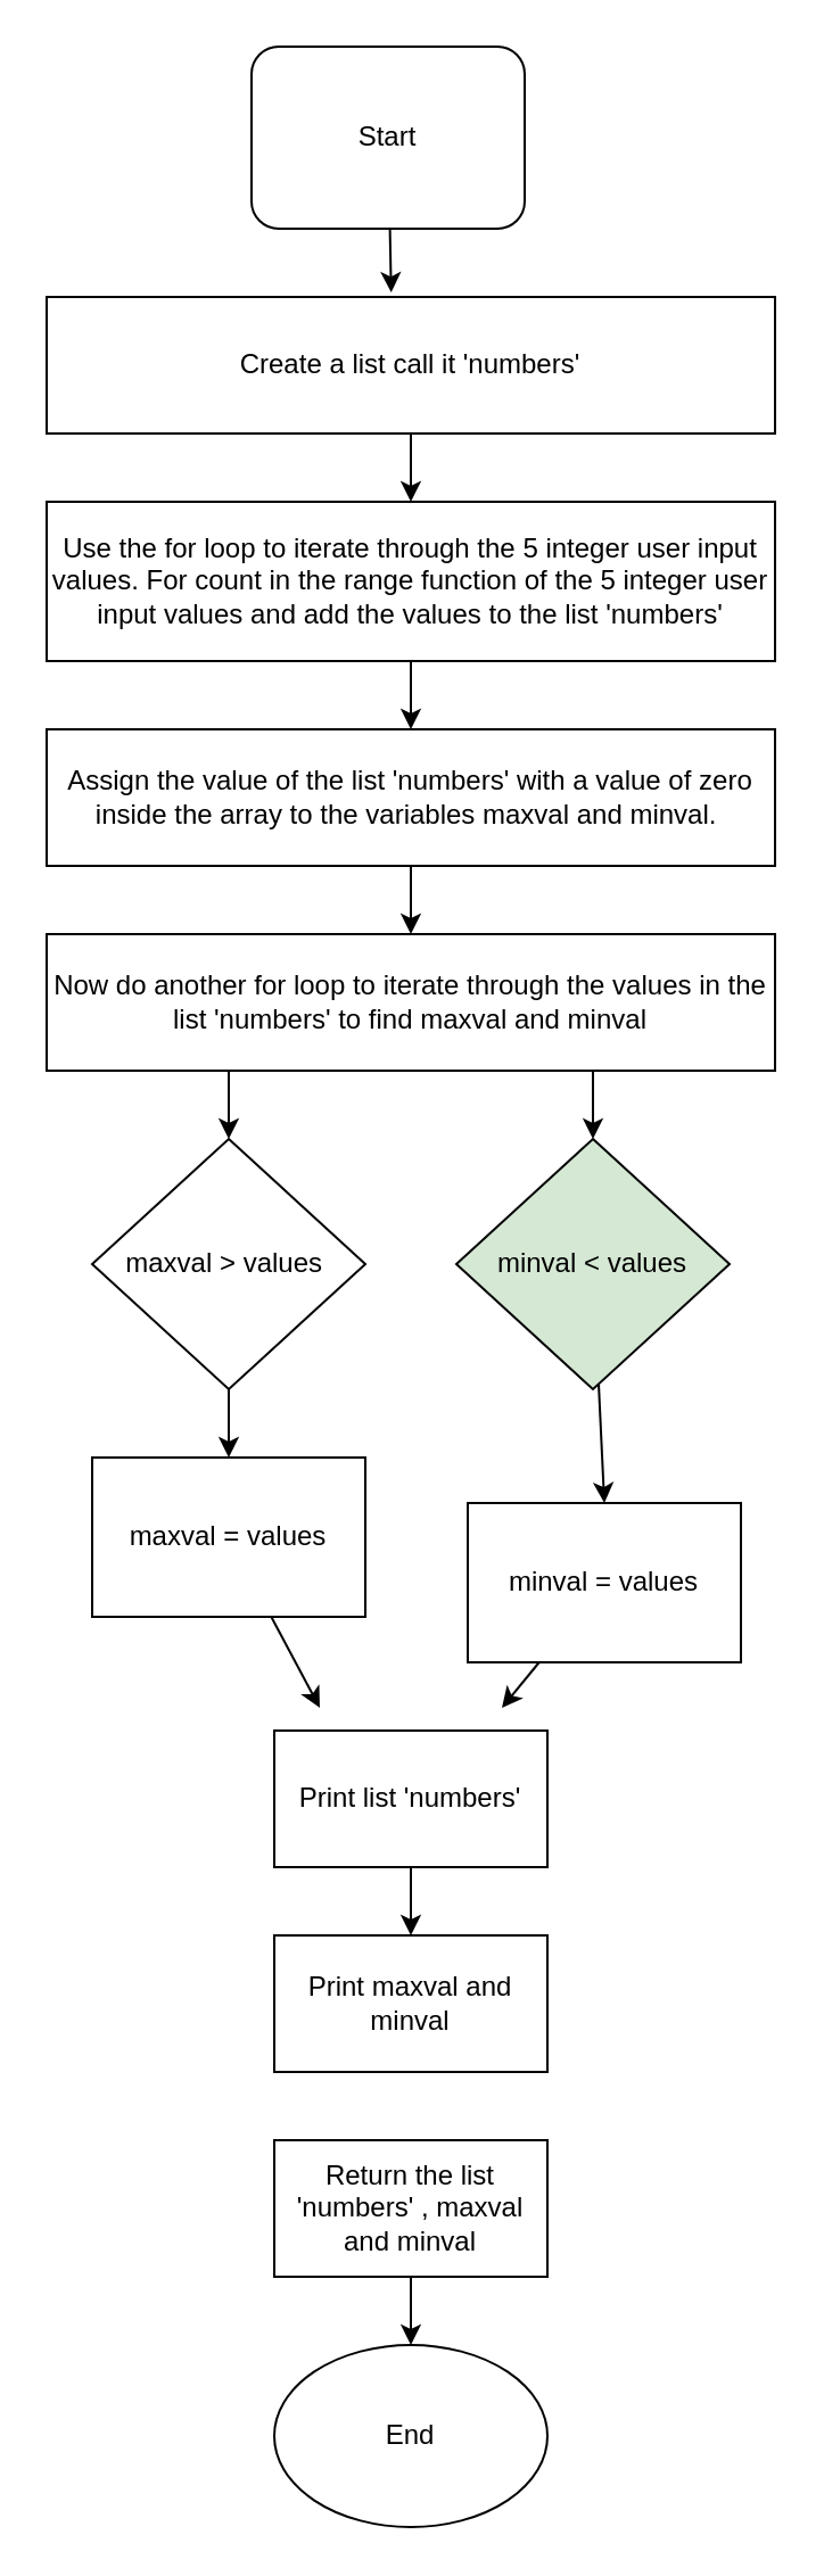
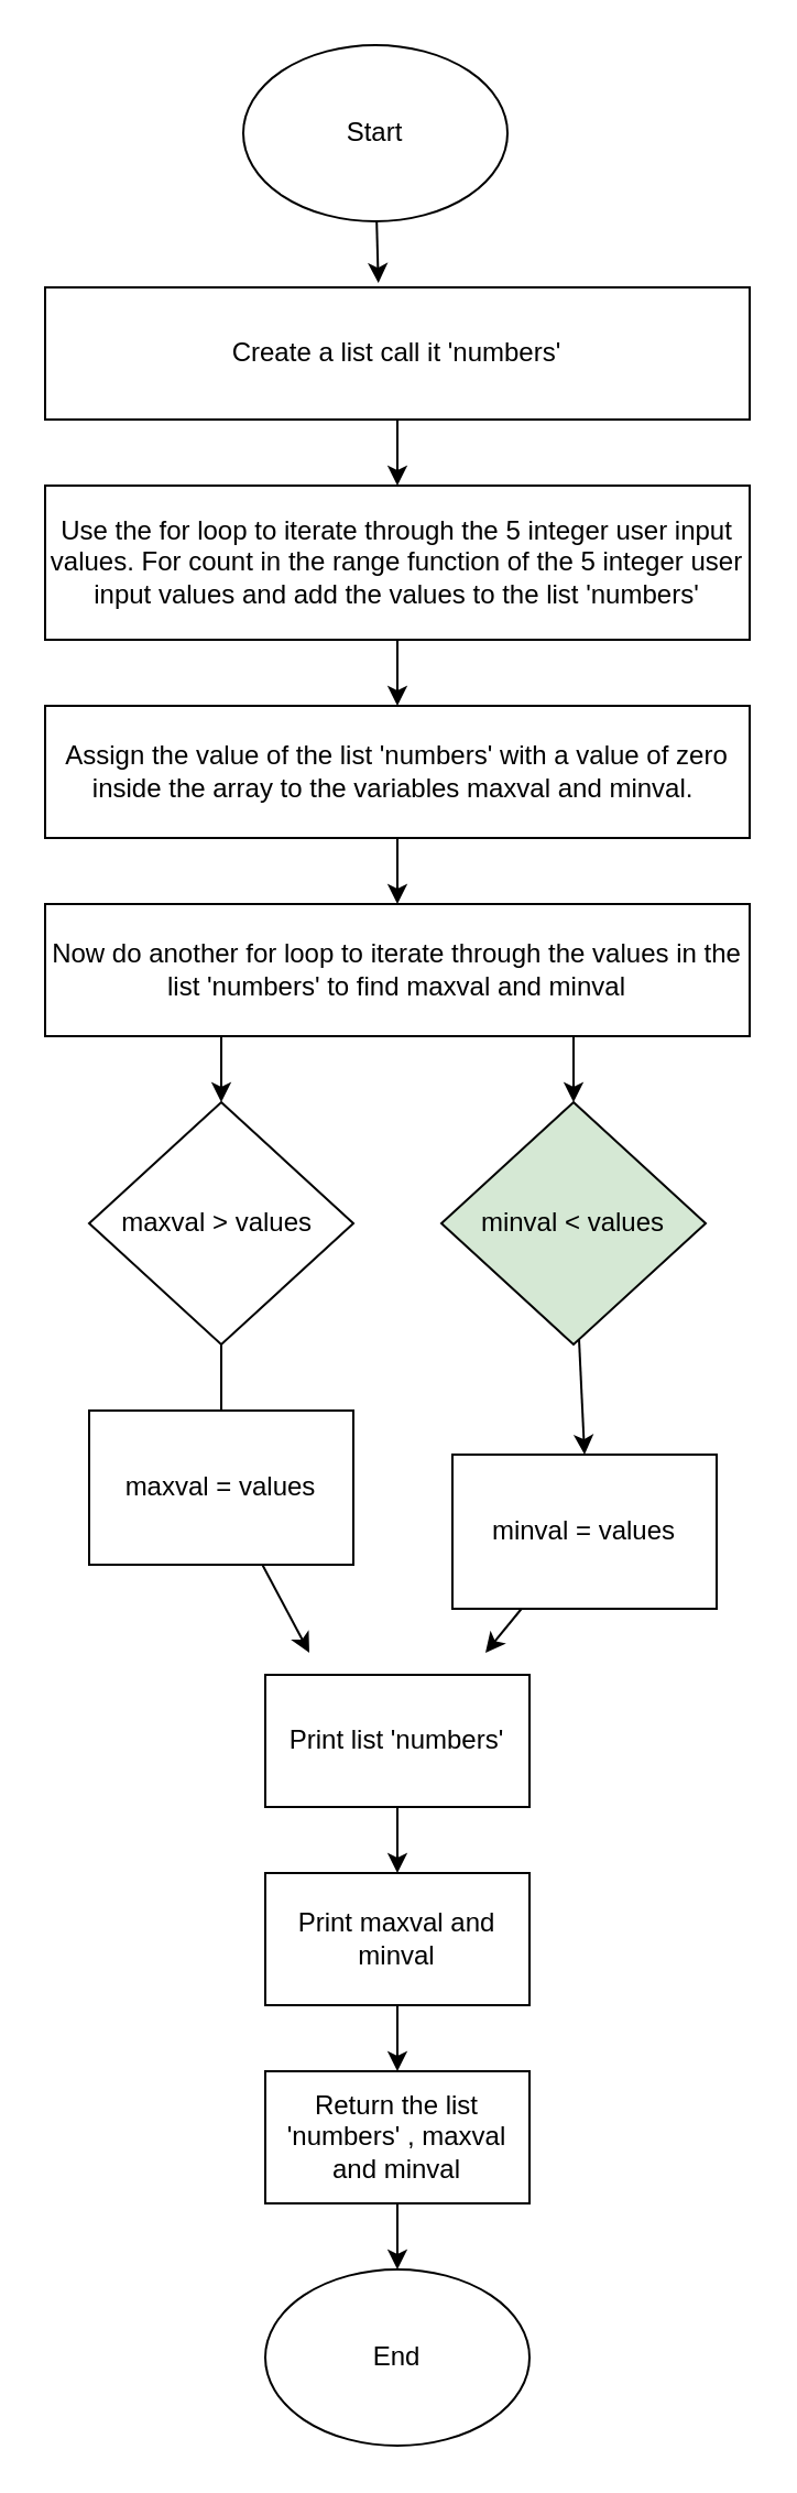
  <mxCell id="0" />
  <mxCell id="1" parent="0" />
  <mxCell id="2" style="edgeStyle=none;html=1;entryX=0.473;entryY=-0.033;entryDx=0;entryDy=0;entryPerimeter=0;" edge="1" parent="1" source="3" target="5"><mxGeometry relative="1" as="geometry" /></mxCell>
- <mxCell id="3" value="Start" style="whiteSpace=wrap;html=1;rounded=1;" vertex="1" parent="1"><mxGeometry x="110" y="20" width="120" height="80" as="geometry" /></mxCell>
+ <mxCell id="3" value="Start" style="ellipse;whiteSpace=wrap;html=1;" vertex="1" parent="1"><mxGeometry x="110" y="20" width="120" height="80" as="geometry" /></mxCell>
  <mxCell id="4" style="edgeStyle=none;html=1;entryX=0.5;entryY=0;entryDx=0;entryDy=0;" edge="1" parent="1" source="5" target="7"><mxGeometry relative="1" as="geometry" /></mxCell>
  <mxCell id="5" value="Create a list call it 'numbers'" style="rounded=0;whiteSpace=wrap;html=1;" vertex="1" parent="1"><mxGeometry x="20" y="130" width="320" height="60" as="geometry" /></mxCell>
  <mxCell id="6" style="edgeStyle=none;html=1;entryX=0.5;entryY=0;entryDx=0;entryDy=0;" edge="1" parent="1" source="7" target="9"><mxGeometry relative="1" as="geometry" /></mxCell>
  <mxCell id="7" value="Use the for loop to iterate through the 5 integer user input values. For count in the range function of the 5 integer user input values and add the values to the list 'numbers'" style="rounded=0;whiteSpace=wrap;html=1;" vertex="1" parent="1"><mxGeometry x="20" y="220" width="320" height="70" as="geometry" /></mxCell>
  <mxCell id="8" style="edgeStyle=none;html=1;entryX=0.5;entryY=0;entryDx=0;entryDy=0;" edge="1" parent="1" source="9" target="12"><mxGeometry relative="1" as="geometry" /></mxCell>
  <mxCell id="9" value="Assign the value of the list 'numbers' with a value of zero inside the array to the variables maxval and minval.&amp;nbsp;" style="rounded=0;whiteSpace=wrap;html=1;" vertex="1" parent="1"><mxGeometry x="20" y="320" width="320" height="60" as="geometry" /></mxCell>
  <mxCell id="10" style="edgeStyle=none;html=1;exitX=0.25;exitY=1;exitDx=0;exitDy=0;entryX=0.5;entryY=0;entryDx=0;entryDy=0;" edge="1" parent="1" source="12" target="14"><mxGeometry relative="1" as="geometry" /></mxCell>
  <mxCell id="11" style="edgeStyle=none;html=1;exitX=0.75;exitY=1;exitDx=0;exitDy=0;entryX=0.5;entryY=0;entryDx=0;entryDy=0;" edge="1" parent="1" source="12" target="16"><mxGeometry relative="1" as="geometry" /></mxCell>
  <mxCell id="12" value="Now do another for loop to iterate through the values in the list 'numbers' to find maxval and minval" style="rounded=0;whiteSpace=wrap;html=1;" vertex="1" parent="1"><mxGeometry x="20" y="410" width="320" height="60" as="geometry" /></mxCell>
- <mxCell id="13" style="edgeStyle=none;html=1;entryX=0.5;entryY=0;entryDx=0;entryDy=0;" edge="1" parent="1" source="14" target="18"><mxGeometry relative="1" as="geometry" /></mxCell>
+ <mxCell id="13" style="edgeStyle=none;html=1;entryX=0.5;entryY=0;entryDx=0;entryDy=0;endArrow=none;" edge="1" parent="1" source="14" target="18"><mxGeometry relative="1" as="geometry" /></mxCell>
  <mxCell id="14" value="maxval &amp;gt; values&amp;nbsp;" style="rhombus;whiteSpace=wrap;html=1;" vertex="1" parent="1"><mxGeometry x="40" y="500" width="120" height="110" as="geometry" /></mxCell>
  <mxCell id="15" style="edgeStyle=none;html=1;entryX=0.5;entryY=0;entryDx=0;entryDy=0;" edge="1" parent="1" source="16" target="20"><mxGeometry relative="1" as="geometry" /></mxCell>
  <mxCell id="16" value="minval &amp;lt; values" style="rhombus;whiteSpace=wrap;html=1;fillColor=#d5e8d4;" vertex="1" parent="1"><mxGeometry x="200" y="500" width="120" height="110" as="geometry" /></mxCell>
  <mxCell id="17" style="edgeStyle=none;html=1;" edge="1" parent="1" source="18"><mxGeometry relative="1" as="geometry"><mxPoint x="140" y="750" as="targetPoint" /></mxGeometry></mxCell>
  <mxCell id="18" value="maxval = values" style="rounded=0;whiteSpace=wrap;html=1;" vertex="1" parent="1"><mxGeometry x="40" y="640" width="120" height="70" as="geometry" /></mxCell>
  <mxCell id="19" style="edgeStyle=none;html=1;" edge="1" parent="1" source="20"><mxGeometry relative="1" as="geometry"><mxPoint x="220" y="750" as="targetPoint" /></mxGeometry></mxCell>
  <mxCell id="20" value="minval = values" style="rounded=0;whiteSpace=wrap;html=1;" vertex="1" parent="1"><mxGeometry x="205" y="660" width="120" height="70" as="geometry" /></mxCell>
  <mxCell id="21" style="edgeStyle=none;html=1;entryX=0.5;entryY=0;entryDx=0;entryDy=0;" edge="1" parent="1" source="22" target="24"><mxGeometry relative="1" as="geometry" /></mxCell>
  <mxCell id="22" value="Print list 'numbers'" style="rounded=0;whiteSpace=wrap;html=1;" vertex="1" parent="1"><mxGeometry x="120" y="760" width="120" height="60" as="geometry" /></mxCell>
+ <mxCell id="23" style="edgeStyle=none;html=1;entryX=0.5;entryY=0;entryDx=0;entryDy=0;" edge="1" parent="1" source="24" target="26"><mxGeometry relative="1" as="geometry" /></mxCell>
  <mxCell id="24" value="Print maxval and minval" style="rounded=0;whiteSpace=wrap;html=1;" vertex="1" parent="1"><mxGeometry x="120" y="850" width="120" height="60" as="geometry" /></mxCell>
  <mxCell id="25" style="edgeStyle=none;html=1;entryX=0.5;entryY=0;entryDx=0;entryDy=0;" edge="1" parent="1" source="26" target="27"><mxGeometry relative="1" as="geometry" /></mxCell>
  <mxCell id="26" value="Return the list 'numbers' , maxval and minval" style="rounded=0;whiteSpace=wrap;html=1;" vertex="1" parent="1"><mxGeometry x="120" y="940" width="120" height="60" as="geometry" /></mxCell>
  <mxCell id="27" value="End" style="ellipse;whiteSpace=wrap;html=1;" vertex="1" parent="1"><mxGeometry x="120" y="1030" width="120" height="80" as="geometry" /></mxCell>
